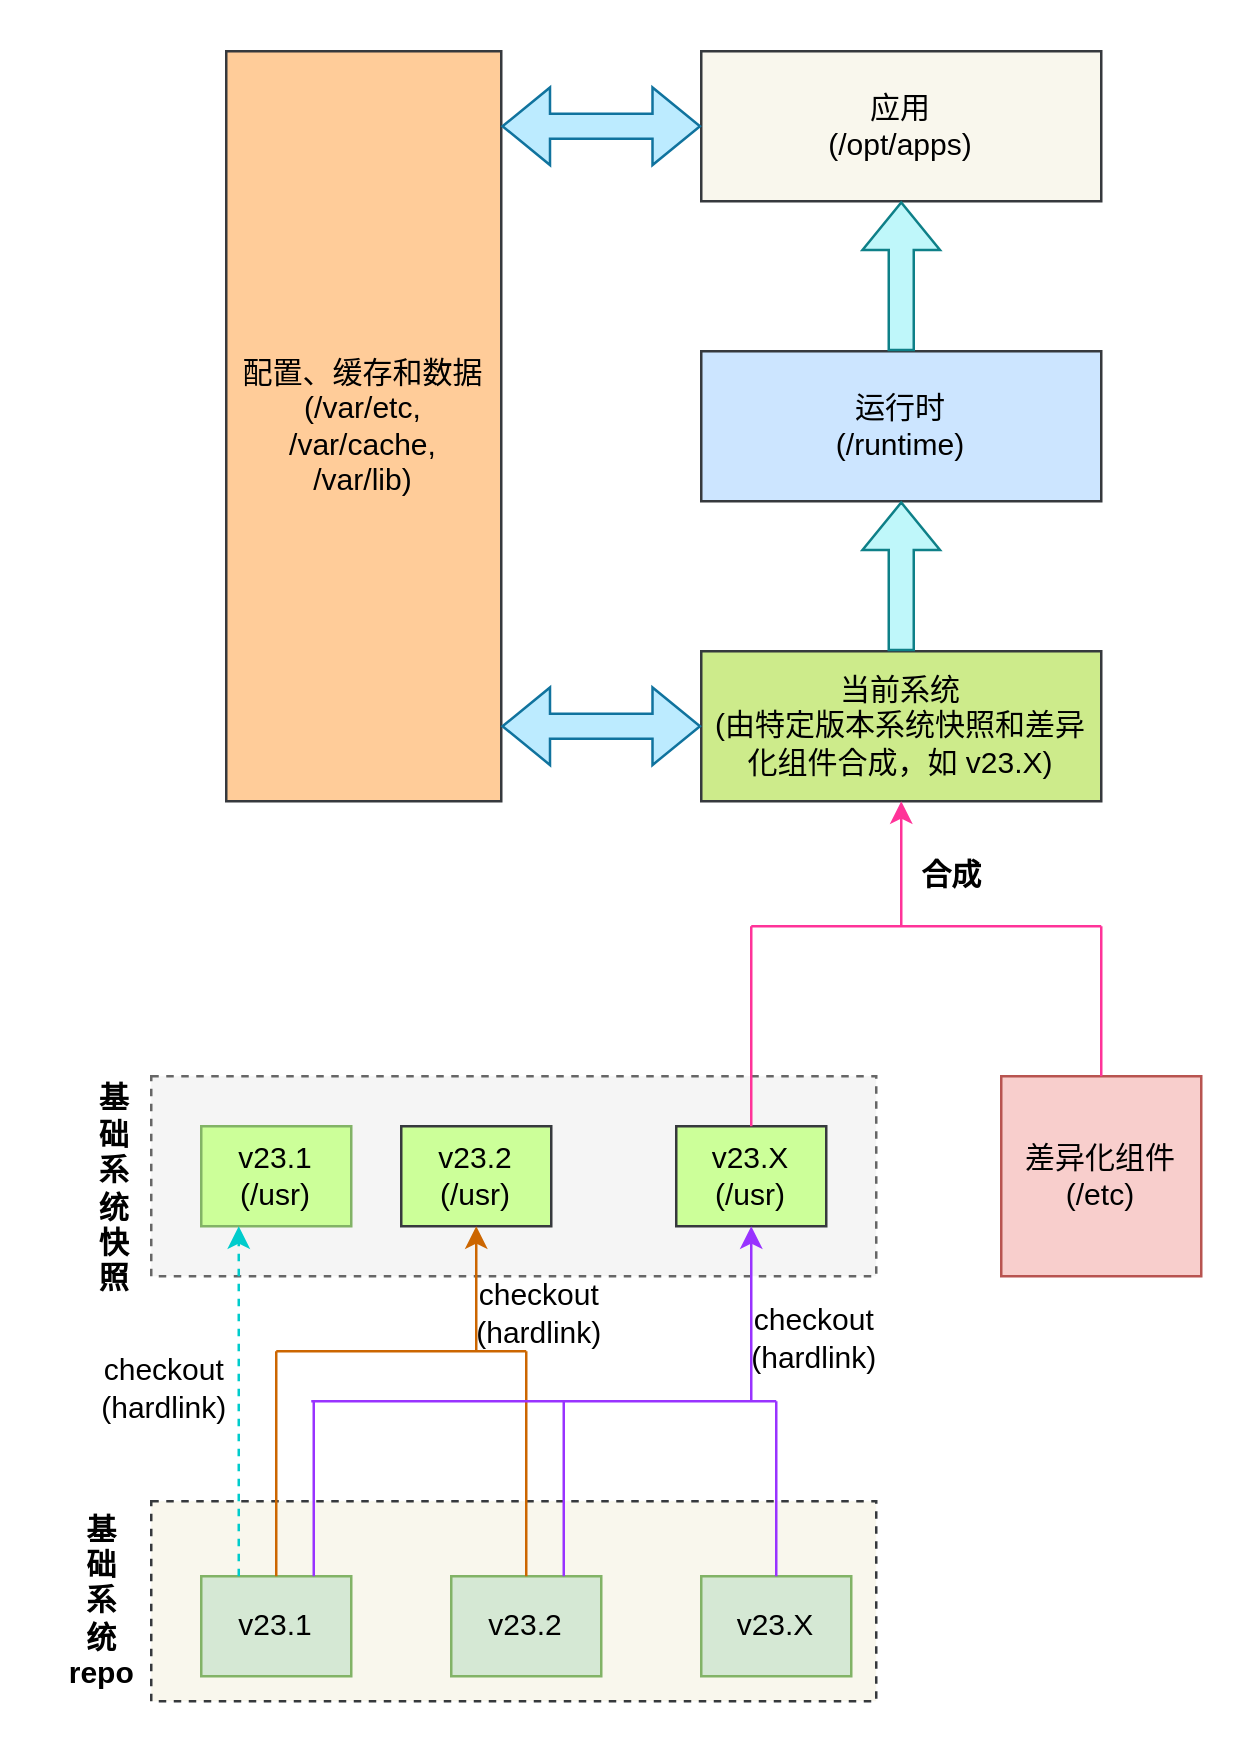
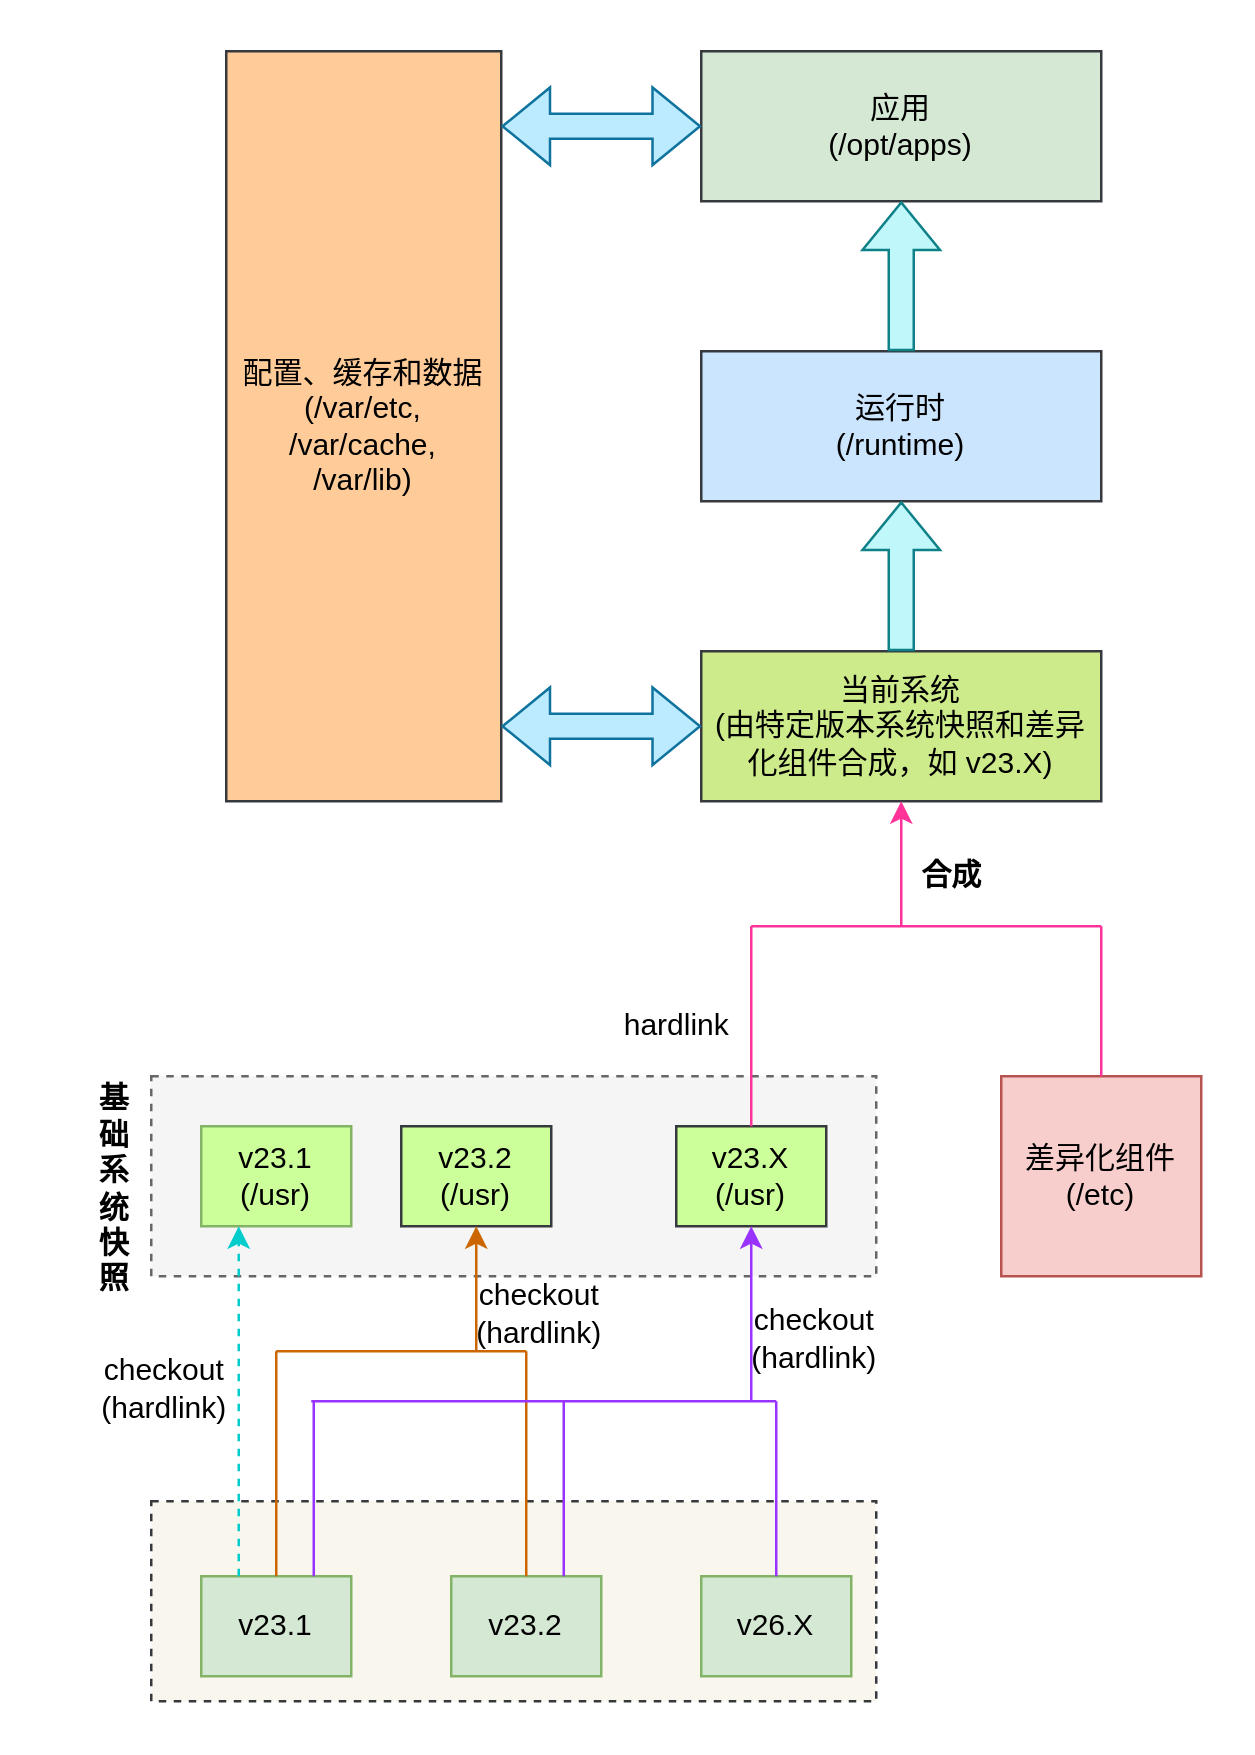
  <mxCell id="0" />
  <mxCell id="1" parent="0" />
  <mxCell id="2" value="" style="rounded=0;whiteSpace=wrap;html=1;dashed=1;fillColor=#f5f5f5;fontColor=#333333;strokeColor=#666666;" vertex="1" parent="1"><mxGeometry x="60" y="430" width="290" height="80" as="geometry" /></mxCell>
  <mxCell id="3" value="" style="rounded=0;whiteSpace=wrap;html=1;dashed=1;fillColor=#f9f7ed;strokeColor=#36393d;" vertex="1" parent="1"><mxGeometry x="60" y="600" width="290" height="80" as="geometry" /></mxCell>
  <mxCell id="4" value="&lt;div&gt;v23.1&lt;/div&gt;" style="rounded=0;whiteSpace=wrap;html=1;fillColor=#d5e8d4;strokeColor=#82b366;" vertex="1" parent="1"><mxGeometry x="80" y="630" width="60" height="40" as="geometry" /></mxCell>
  <mxCell id="5" value="&lt;div&gt;差异化组件&lt;/div&gt;&lt;div&gt;(/etc)&lt;br&gt;&lt;/div&gt;" style="rounded=0;whiteSpace=wrap;html=1;fillColor=#f8cecc;strokeColor=#b85450;" vertex="1" parent="1"><mxGeometry x="400" y="430" width="80" height="80" as="geometry" /></mxCell>
  <mxCell id="6" value="&lt;div&gt;运行时&lt;/div&gt;&lt;div&gt;(/runtime)&lt;br&gt;&lt;/div&gt;" style="rounded=0;whiteSpace=wrap;html=1;fillColor=#cce5ff;strokeColor=#36393d;" vertex="1" parent="1"><mxGeometry x="280" y="140" width="160" height="60" as="geometry" /></mxCell>
- <mxCell id="7" value="&lt;div&gt;应用&lt;/div&gt;&lt;div&gt;(/opt/apps)&lt;br&gt;&lt;/div&gt;" style="rounded=0;whiteSpace=wrap;html=1;fillColor=#f9f7ed;strokeColor=#36393d;" vertex="1" parent="1"><mxGeometry x="280" y="20" width="160" height="60" as="geometry" /></mxCell>
+ <mxCell id="7" value="&lt;div&gt;应用&lt;/div&gt;&lt;div&gt;(/opt/apps)&lt;br&gt;&lt;/div&gt;" style="rounded=0;whiteSpace=wrap;html=1;fillColor=#d5e8d4;strokeColor=#36393d;" vertex="1" parent="1"><mxGeometry x="280" y="20" width="160" height="60" as="geometry" /></mxCell>
  <mxCell id="8" value="&lt;div&gt;配置、缓存和数据&lt;/div&gt;&lt;div&gt;(/var/etc,&lt;/div&gt;&lt;div&gt;/var/cache,&lt;/div&gt;&lt;div&gt;/var/lib)&lt;br&gt;&lt;/div&gt;" style="rounded=0;whiteSpace=wrap;html=1;fillColor=#ffcc99;strokeColor=#36393d;" vertex="1" parent="1"><mxGeometry x="90" y="20" width="110" height="300" as="geometry" /></mxCell>
  <mxCell id="9" value="&lt;div&gt;v23.2&lt;/div&gt;" style="rounded=0;whiteSpace=wrap;html=1;fillColor=#d5e8d4;strokeColor=#82b366;" vertex="1" parent="1"><mxGeometry x="180" y="630" width="60" height="40" as="geometry" /></mxCell>
- <mxCell id="10" value="&lt;div&gt;v23.X&lt;/div&gt;" style="rounded=0;whiteSpace=wrap;html=1;fillColor=#d5e8d4;strokeColor=#82b366;" vertex="1" parent="1"><mxGeometry x="280" y="630" width="60" height="40" as="geometry" /></mxCell>
+ <mxCell id="10" value="&lt;div&gt;v26.X&lt;/div&gt;" style="rounded=0;whiteSpace=wrap;html=1;fillColor=#d5e8d4;strokeColor=#82b366;" vertex="1" parent="1"><mxGeometry x="280" y="630" width="60" height="40" as="geometry" /></mxCell>
  <mxCell id="11" value="&lt;div&gt;v23.1&lt;/div&gt;(/usr)" style="rounded=0;whiteSpace=wrap;html=1;fillColor=#CCFF99;strokeColor=#82b366;" vertex="1" parent="1"><mxGeometry x="80" y="450" width="60" height="40" as="geometry" /></mxCell>
  <mxCell id="12" value="" style="endArrow=classic;html=1;rounded=0;entryX=0.25;entryY=1;entryDx=0;entryDy=0;strokeColor=#00CCCC;exitX=0.25;exitY=0;exitDx=0;exitDy=0;dashed=1;" edge="1" parent="1" source="4" target="11"><mxGeometry width="50" height="50" relative="1" as="geometry"><mxPoint x="160" y="550" as="sourcePoint" /><mxPoint x="360" y="630" as="targetPoint" /></mxGeometry></mxCell>
  <mxCell id="13" value="&lt;div&gt;v23.2&lt;/div&gt;&lt;div&gt;(/usr)&lt;br&gt;&lt;/div&gt;" style="rounded=0;whiteSpace=wrap;html=1;fillColor=#CCFF99;strokeColor=#36393d;" vertex="1" parent="1"><mxGeometry x="160" y="450" width="60" height="40" as="geometry" /></mxCell>
  <mxCell id="14" value="" style="endArrow=none;html=1;rounded=0;exitX=0.5;exitY=0;exitDx=0;exitDy=0;strokeColor=#CC6600;" edge="1" parent="1" source="4"><mxGeometry width="50" height="50" relative="1" as="geometry"><mxPoint x="120" y="640" as="sourcePoint" /><mxPoint x="110" y="540" as="targetPoint" /></mxGeometry></mxCell>
  <mxCell id="15" value="" style="endArrow=none;html=1;rounded=0;exitX=0.5;exitY=0;exitDx=0;exitDy=0;strokeColor=#CC6600;" edge="1" parent="1" source="9"><mxGeometry width="50" height="50" relative="1" as="geometry"><mxPoint x="220" y="640" as="sourcePoint" /><mxPoint x="210" y="540" as="targetPoint" /></mxGeometry></mxCell>
  <mxCell id="16" value="" style="endArrow=none;html=1;rounded=0;strokeColor=#CC6600;" edge="1" parent="1"><mxGeometry width="50" height="50" relative="1" as="geometry"><mxPoint x="210" y="540" as="sourcePoint" /><mxPoint x="110" y="540" as="targetPoint" /></mxGeometry></mxCell>
  <mxCell id="17" value="" style="endArrow=classic;html=1;rounded=0;entryX=0.5;entryY=1;entryDx=0;entryDy=0;strokeColor=#CC6600;" edge="1" parent="1" target="13"><mxGeometry width="50" height="50" relative="1" as="geometry"><mxPoint x="190" y="540" as="sourcePoint" /><mxPoint x="170" y="500" as="targetPoint" /></mxGeometry></mxCell>
  <mxCell id="18" value="&lt;div&gt;v23.X&lt;/div&gt;&lt;div&gt;(/usr)&lt;br&gt;&lt;/div&gt;" style="rounded=0;whiteSpace=wrap;html=1;fillColor=#CCFF99;strokeColor=#36393d;" vertex="1" parent="1"><mxGeometry x="270" y="450" width="60" height="40" as="geometry" /></mxCell>
  <mxCell id="19" value="" style="endArrow=none;html=1;rounded=0;exitX=0.5;exitY=0;exitDx=0;exitDy=0;strokeColor=#9933FF;" edge="1" parent="1" source="10"><mxGeometry width="50" height="50" relative="1" as="geometry"><mxPoint x="220" y="640" as="sourcePoint" /><mxPoint x="310" y="560" as="targetPoint" /></mxGeometry></mxCell>
  <mxCell id="20" value="" style="endArrow=none;html=1;rounded=0;exitX=0.75;exitY=0;exitDx=0;exitDy=0;strokeColor=#9933FF;" edge="1" parent="1" source="9"><mxGeometry width="50" height="50" relative="1" as="geometry"><mxPoint x="320" y="640" as="sourcePoint" /><mxPoint x="225" y="560" as="targetPoint" /></mxGeometry></mxCell>
  <mxCell id="21" value="" style="endArrow=none;html=1;rounded=0;strokeColor=#9933FF;" edge="1" parent="1"><mxGeometry width="50" height="50" relative="1" as="geometry"><mxPoint x="310" y="560" as="sourcePoint" /><mxPoint x="124" y="560" as="targetPoint" /></mxGeometry></mxCell>
  <mxCell id="22" value="" style="endArrow=classic;html=1;rounded=0;entryX=0.5;entryY=1;entryDx=0;entryDy=0;strokeColor=#9933FF;" edge="1" parent="1" target="18"><mxGeometry width="50" height="50" relative="1" as="geometry"><mxPoint x="300" y="560" as="sourcePoint" /><mxPoint x="260" y="500" as="targetPoint" /></mxGeometry></mxCell>
  <mxCell id="23" value="&lt;b&gt;合成&lt;/b&gt;" style="text;html=1;align=center;verticalAlign=middle;resizable=0;points=[];autosize=1;strokeColor=none;fillColor=none;" vertex="1" parent="1"><mxGeometry x="360" y="340" width="40" height="20" as="geometry" /></mxCell>
- <mxCell id="24" value="&lt;div&gt;&lt;b&gt;基&lt;/b&gt;&lt;/div&gt;&lt;div&gt;&lt;b&gt;础&lt;/b&gt;&lt;/div&gt;&lt;div&gt;&lt;b&gt;系&lt;/b&gt;&lt;/div&gt;&lt;div&gt;&lt;b&gt;统&lt;/b&gt;&lt;/div&gt;&lt;div&gt;&lt;b&gt;repo&lt;br&gt;&lt;/b&gt;&lt;/div&gt;" style="text;html=1;align=center;verticalAlign=middle;resizable=0;points=[];autosize=1;strokeColor=none;fillColor=none;" vertex="1" parent="1"><mxGeometry x="20" y="600" width="40" height="80" as="geometry" /></mxCell>
  <mxCell id="25" value="&lt;div&gt;&lt;b&gt;基&lt;/b&gt;&lt;/div&gt;&lt;div&gt;&lt;b&gt;础&lt;/b&gt;&lt;/div&gt;&lt;div&gt;&lt;b&gt;系&lt;/b&gt;&lt;/div&gt;&lt;div&gt;&lt;b&gt;统&lt;/b&gt;&lt;/div&gt;&lt;div&gt;&lt;b&gt;快&lt;/b&gt;&lt;/div&gt;&lt;div&gt;&lt;b&gt;照&lt;br&gt;&lt;/b&gt;&lt;/div&gt;" style="text;html=1;align=center;verticalAlign=middle;resizable=0;points=[];autosize=1;strokeColor=none;fillColor=none;" vertex="1" parent="1"><mxGeometry x="30" y="430" width="30" height="90" as="geometry" /></mxCell>
  <mxCell id="26" value="&lt;div&gt;当前系统&lt;/div&gt;&lt;div&gt;(由特定版本系统快照和差异化组件合成，如 v23.X)&lt;br&gt;&lt;/div&gt;" style="rounded=0;whiteSpace=wrap;html=1;fillColor=#cdeb8b;strokeColor=#36393d;" vertex="1" parent="1"><mxGeometry x="280" y="260" width="160" height="60" as="geometry" /></mxCell>
  <mxCell id="27" value="" style="shape=flexArrow;endArrow=classic;html=1;rounded=0;exitX=0.5;exitY=0;exitDx=0;exitDy=0;entryX=0.5;entryY=1;entryDx=0;entryDy=0;fillColor=#BFF7FA;strokeColor=#0e8088;" edge="1" parent="1" source="26" target="6"><mxGeometry width="50" height="50" relative="1" as="geometry"><mxPoint x="480" y="410" as="sourcePoint" /><mxPoint x="530" y="360" as="targetPoint" /></mxGeometry></mxCell>
  <mxCell id="28" value="" style="shape=flexArrow;endArrow=classic;html=1;rounded=0;exitX=0.5;exitY=0;exitDx=0;exitDy=0;entryX=0.5;entryY=1;entryDx=0;entryDy=0;fillColor=#BFF7FA;strokeColor=#0e8088;" edge="1" parent="1" source="6" target="7"><mxGeometry width="50" height="50" relative="1" as="geometry"><mxPoint x="370" as="sourcePoint" y="270" /><mxPoint x="370" y="210" as="targetPoint" /></mxGeometry></mxCell>
  <mxCell id="29" value="" style="shape=flexArrow;endArrow=classic;startArrow=classic;html=1;rounded=0;exitX=0;exitY=0.5;exitDx=0;exitDy=0;fillColor=#BCEBFF;strokeColor=#10739e;" edge="1" parent="1" source="7"><mxGeometry width="100" height="100" relative="1" as="geometry"><mxPoint x="630" y="390" as="sourcePoint" /><mxPoint x="200" y="50" as="targetPoint" /></mxGeometry></mxCell>
  <mxCell id="30" value="" style="shape=flexArrow;endArrow=classic;startArrow=classic;html=1;rounded=0;fillColor=#BCEBFF;strokeColor=#10739e;exitX=0;exitY=0.5;exitDx=0;exitDy=0;" edge="1" parent="1" source="26"><mxGeometry width="100" height="100" relative="1" as="geometry"><mxPoint x="280" y="290" as="sourcePoint" /><mxPoint x="200" y="290" as="targetPoint" /></mxGeometry></mxCell>
  <mxCell id="31" value="" style="endArrow=none;html=1;rounded=0;exitX=0.75;exitY=0;exitDx=0;exitDy=0;strokeColor=#9933FF;" edge="1" parent="1" source="4"><mxGeometry width="50" height="50" relative="1" as="geometry"><mxPoint x="320" y="640" as="sourcePoint" /><mxPoint x="125" y="560" as="targetPoint" /></mxGeometry></mxCell>
  <mxCell id="32" value="&lt;div&gt;checkout&lt;/div&gt;&lt;div&gt;(hardlink)&lt;/div&gt;" style="text;html=1;align=center;verticalAlign=middle;resizable=0;points=[];autosize=1;strokeColor=none;fillColor=none;" vertex="1" parent="1"><mxGeometry x="30" y="540" width="70" height="30" as="geometry" /></mxCell>
  <mxCell id="33" value="" style="endArrow=none;html=1;rounded=0;exitX=0.5;exitY=0;exitDx=0;exitDy=0;strokeColor=#FF3399;" edge="1" parent="1" source="18"><mxGeometry width="50" height="50" relative="1" as="geometry"><mxPoint x="235" y="640" as="sourcePoint" /><mxPoint x="300" y="370" as="targetPoint" /></mxGeometry></mxCell>
  <mxCell id="34" value="" style="endArrow=none;html=1;rounded=0;exitX=0.5;exitY=0;exitDx=0;exitDy=0;strokeColor=#FF3399;" edge="1" parent="1" source="5"><mxGeometry width="50" height="50" relative="1" as="geometry"><mxPoint x="310" y="460" as="sourcePoint" /><mxPoint x="440" y="370" as="targetPoint" /></mxGeometry></mxCell>
  <mxCell id="35" value="" style="endArrow=none;html=1;rounded=0;strokeColor=#FF3399;" edge="1" parent="1"><mxGeometry width="50" height="50" relative="1" as="geometry"><mxPoint x="440" y="370" as="sourcePoint" /><mxPoint x="300" y="370" as="targetPoint" /></mxGeometry></mxCell>
  <mxCell id="36" value="" style="endArrow=classic;html=1;rounded=0;entryX=0.5;entryY=1;entryDx=0;entryDy=0;strokeColor=#FF3399;" edge="1" parent="1" target="26"><mxGeometry width="50" height="50" relative="1" as="geometry"><mxPoint x="360" y="370" as="sourcePoint" /><mxPoint x="310" y="500" as="targetPoint" /></mxGeometry></mxCell>
+ <mxCell id="37" value="hardlink" style="text;html=1;align=center;verticalAlign=middle;resizable=0;points=[];autosize=1;strokeColor=none;fillColor=none;" vertex="1" parent="1"><mxGeometry x="240" y="400" width="60" height="20" as="geometry" /></mxCell>
  <mxCell id="38" value="&lt;div&gt;checkout&lt;/div&gt;&lt;div&gt;(hardlink)&lt;/div&gt;" style="text;html=1;align=center;verticalAlign=middle;resizable=0;points=[];autosize=1;strokeColor=none;fillColor=none;" vertex="1" parent="1"><mxGeometry x="180" y="510" width="70" height="30" as="geometry" /></mxCell>
  <mxCell id="39" value="&lt;div&gt;checkout&lt;/div&gt;&lt;div&gt;(hardlink)&lt;/div&gt;" style="text;html=1;align=center;verticalAlign=middle;resizable=0;points=[];autosize=1;strokeColor=none;fillColor=none;" vertex="1" parent="1"><mxGeometry x="290" y="520" width="70" height="30" as="geometry" /></mxCell>
